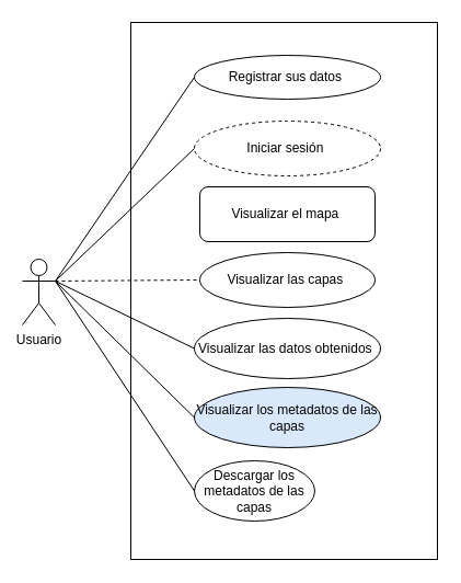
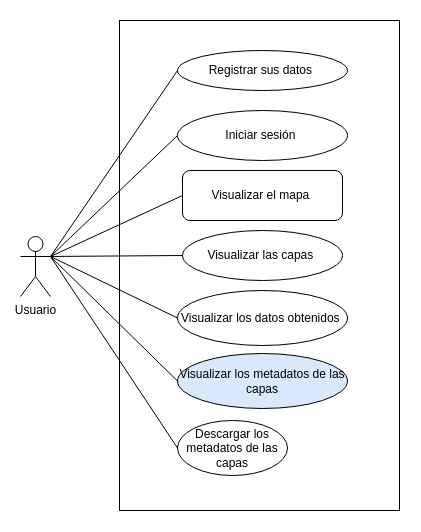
  <mxCell id="0" />
  <mxCell id="1" parent="0" />
  <mxCell id="2" value="Usuario&lt;br&gt;" style="shape=umlActor;verticalLabelPosition=bottom;verticalAlign=top;html=1;" parent="1" vertex="1"><mxGeometry x="20" y="236" width="30" height="60" as="geometry" /></mxCell>
  <mxCell id="3" value="" style="rounded=0;whiteSpace=wrap;html=1;" parent="1" vertex="1"><mxGeometry x="119" y="20" width="280" height="490" as="geometry" /></mxCell>
  <mxCell id="4" value="Registrar sus datos&amp;nbsp;" style="ellipse;whiteSpace=wrap;html=1;" parent="1" vertex="1"><mxGeometry x="177" y="50" width="170" height="40" as="geometry" /></mxCell>
- <mxCell id="5" value="Iniciar sesión&amp;nbsp;" style="ellipse;whiteSpace=wrap;html=1;dashed=1;" parent="1" vertex="1"><mxGeometry x="177" y="110" width="170" height="50" as="geometry" /></mxCell>
+ <mxCell id="5" value="Iniciar sesión&amp;nbsp;" style="ellipse;whiteSpace=wrap;html=1;" parent="1" vertex="1"><mxGeometry x="177" y="110" width="170" height="50" as="geometry" /></mxCell>
  <mxCell id="6" value="Visualizar el mapa&amp;nbsp;" style="whiteSpace=wrap;html=1;rounded=1;" parent="1" vertex="1"><mxGeometry x="182" y="170" width="160" height="50" as="geometry" /></mxCell>
  <mxCell id="7" value="Visualizar las capas&amp;nbsp;" style="ellipse;whiteSpace=wrap;html=1;" parent="1" vertex="1"><mxGeometry x="182" y="230" width="160" height="50" as="geometry" /></mxCell>
- <mxCell id="8" value="Visualizar las datos obtenidos&amp;nbsp;" style="ellipse;whiteSpace=wrap;html=1;" parent="1" vertex="1"><mxGeometry x="177" y="290" width="170" height="55" as="geometry" /></mxCell>
+ <mxCell id="8" value="Visualizar los datos obtenidos&amp;nbsp;" style="ellipse;whiteSpace=wrap;html=1;" parent="1" vertex="1"><mxGeometry x="177" y="290" width="170" height="55" as="geometry" /></mxCell>
  <mxCell id="9" value="Visualizar los metadatos de las capas" style="ellipse;whiteSpace=wrap;html=1;fillColor=#dae8fc;" parent="1" vertex="1"><mxGeometry x="177" y="353" width="170" height="55" as="geometry" /></mxCell>
  <mxCell id="10" value="Descargar los metadatos de las capas" style="ellipse;whiteSpace=wrap;html=1;" parent="1" vertex="1"><mxGeometry x="177" y="420" width="110" height="55" as="geometry" /></mxCell>
  <mxCell id="11" value="" style="endArrow=none;html=1;exitX=1;exitY=0.333;exitDx=0;exitDy=0;exitPerimeter=0;entryX=0;entryY=0.5;entryDx=0;entryDy=0;" parent="1" source="2" target="4" edge="1"><mxGeometry width="50" height="50" relative="1" as="geometry"><mxPoint x="299" y="250" as="sourcePoint" /><mxPoint x="349" y="200" as="targetPoint" /></mxGeometry></mxCell>
  <mxCell id="12" value="" style="endArrow=none;html=1;exitX=1;exitY=0.333;exitDx=0;exitDy=0;exitPerimeter=0;entryX=0;entryY=0.5;entryDx=0;entryDy=0;" parent="1" source="2" target="5" edge="1"><mxGeometry width="50" height="50" relative="1" as="geometry"><mxPoint x="299" y="250" as="sourcePoint" /><mxPoint x="349" y="200" as="targetPoint" /></mxGeometry></mxCell>
- <mxCell id="14" value="" style="endArrow=none;html=1;exitX=1;exitY=0.333;exitDx=0;exitDy=0;exitPerimeter=0;entryX=0;entryY=0.5;entryDx=0;entryDy=0;dashed=1;" parent="1" source="2" target="7" edge="1"><mxGeometry width="50" height="50" relative="1" as="geometry"><mxPoint x="299" y="250" as="sourcePoint" /><mxPoint x="349" y="200" as="targetPoint" /></mxGeometry></mxCell>
+ <mxCell id="13" value="" style="endArrow=none;html=1;exitX=1;exitY=0.333;exitDx=0;exitDy=0;exitPerimeter=0;entryX=0;entryY=0.5;entryDx=0;entryDy=0;" parent="1" source="2" target="6" edge="1"><mxGeometry width="50" height="50" relative="1" as="geometry"><mxPoint x="299" y="250" as="sourcePoint" /><mxPoint x="349" y="200" as="targetPoint" /></mxGeometry></mxCell>
+ <mxCell id="14" value="" style="endArrow=none;html=1;exitX=1;exitY=0.333;exitDx=0;exitDy=0;exitPerimeter=0;entryX=0;entryY=0.5;entryDx=0;entryDy=0;" parent="1" source="2" target="7" edge="1"><mxGeometry width="50" height="50" relative="1" as="geometry"><mxPoint x="299" y="250" as="sourcePoint" /><mxPoint x="349" y="200" as="targetPoint" /></mxGeometry></mxCell>
  <mxCell id="15" value="" style="endArrow=none;html=1;exitX=1;exitY=0.333;exitDx=0;exitDy=0;exitPerimeter=0;entryX=0;entryY=0.5;entryDx=0;entryDy=0;" parent="1" source="2" target="8" edge="1"><mxGeometry width="50" height="50" relative="1" as="geometry"><mxPoint x="299" y="250" as="sourcePoint" /><mxPoint x="349" y="200" as="targetPoint" /></mxGeometry></mxCell>
  <mxCell id="16" value="" style="endArrow=none;html=1;exitX=1;exitY=0.333;exitDx=0;exitDy=0;exitPerimeter=0;entryX=0;entryY=0.5;entryDx=0;entryDy=0;" parent="1" source="2" target="9" edge="1"><mxGeometry width="50" height="50" relative="1" as="geometry"><mxPoint x="299" y="250" as="sourcePoint" /><mxPoint x="349" y="200" as="targetPoint" /></mxGeometry></mxCell>
  <mxCell id="17" value="" style="endArrow=none;html=1;exitX=1;exitY=0.333;exitDx=0;exitDy=0;exitPerimeter=0;entryX=0;entryY=0.5;entryDx=0;entryDy=0;" parent="1" source="2" target="10" edge="1"><mxGeometry width="50" height="50" relative="1" as="geometry"><mxPoint x="299" y="480" as="sourcePoint" /><mxPoint x="349" y="430" as="targetPoint" /></mxGeometry></mxCell>
